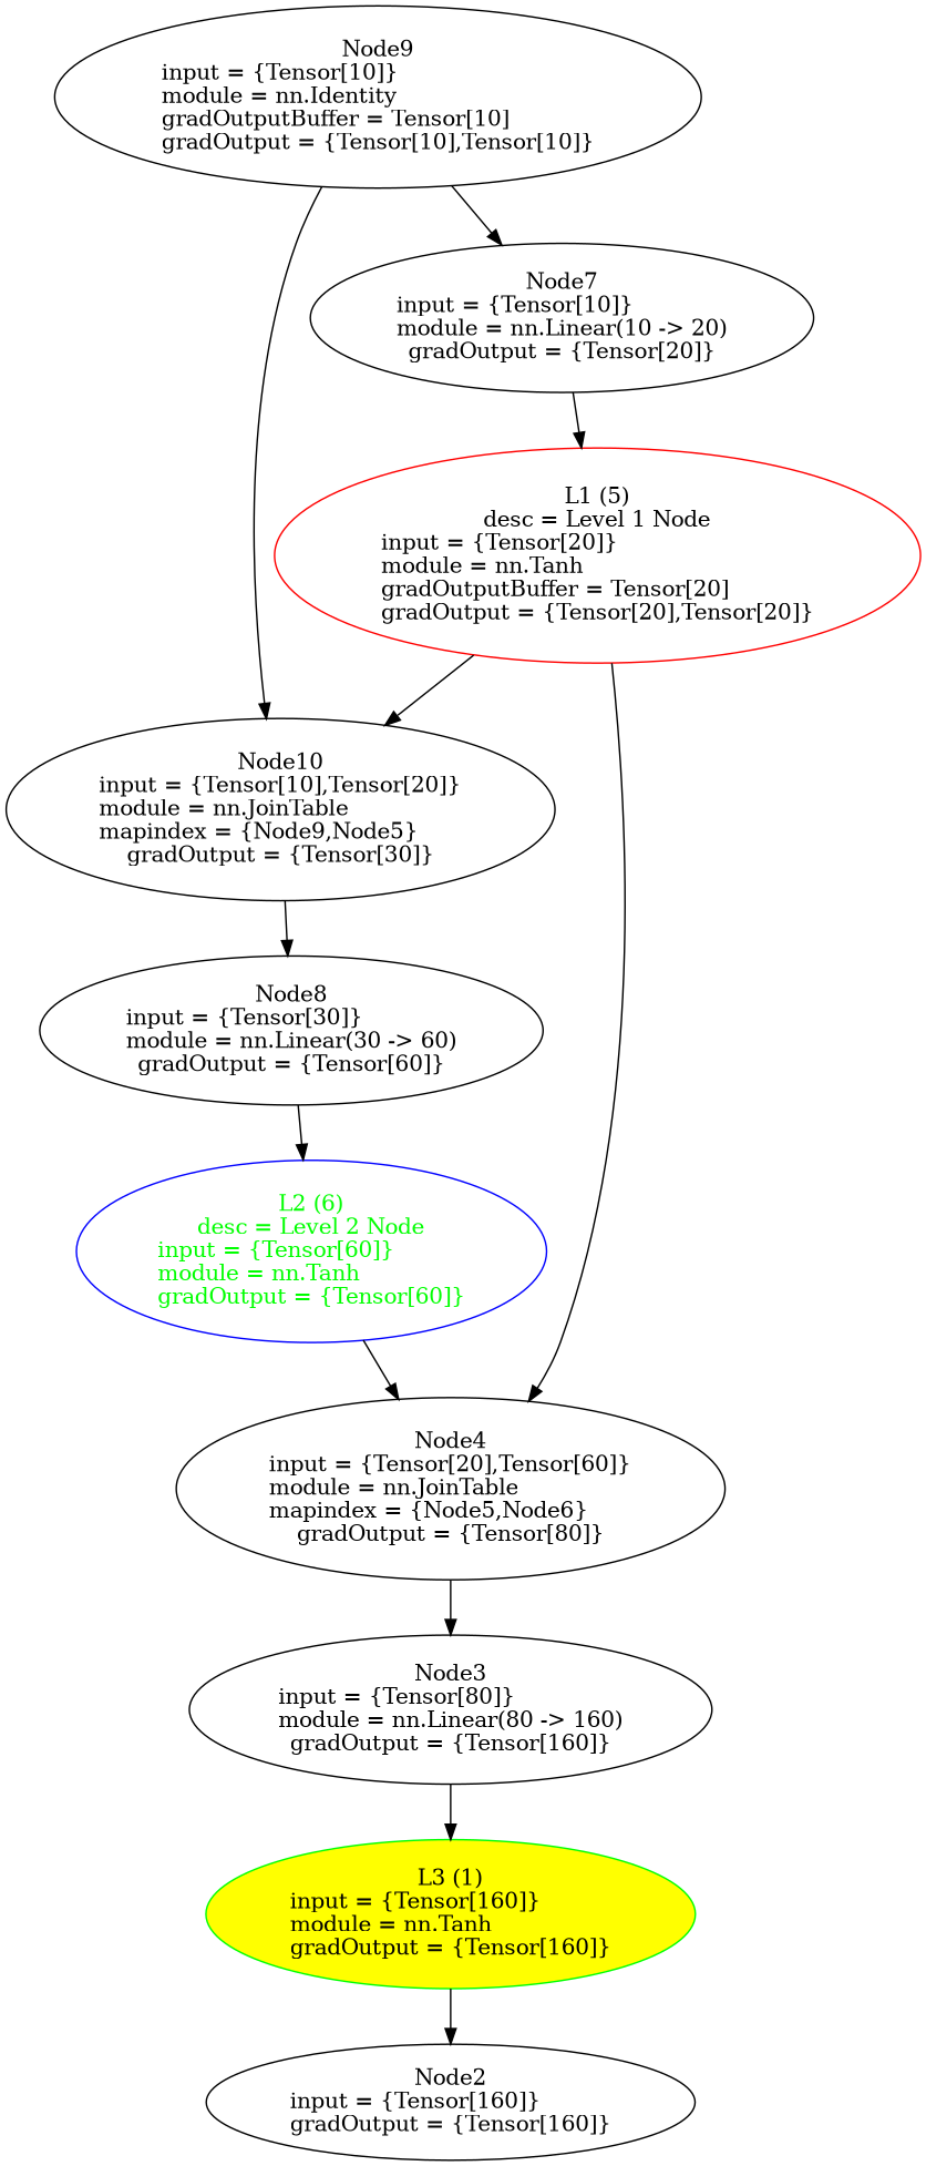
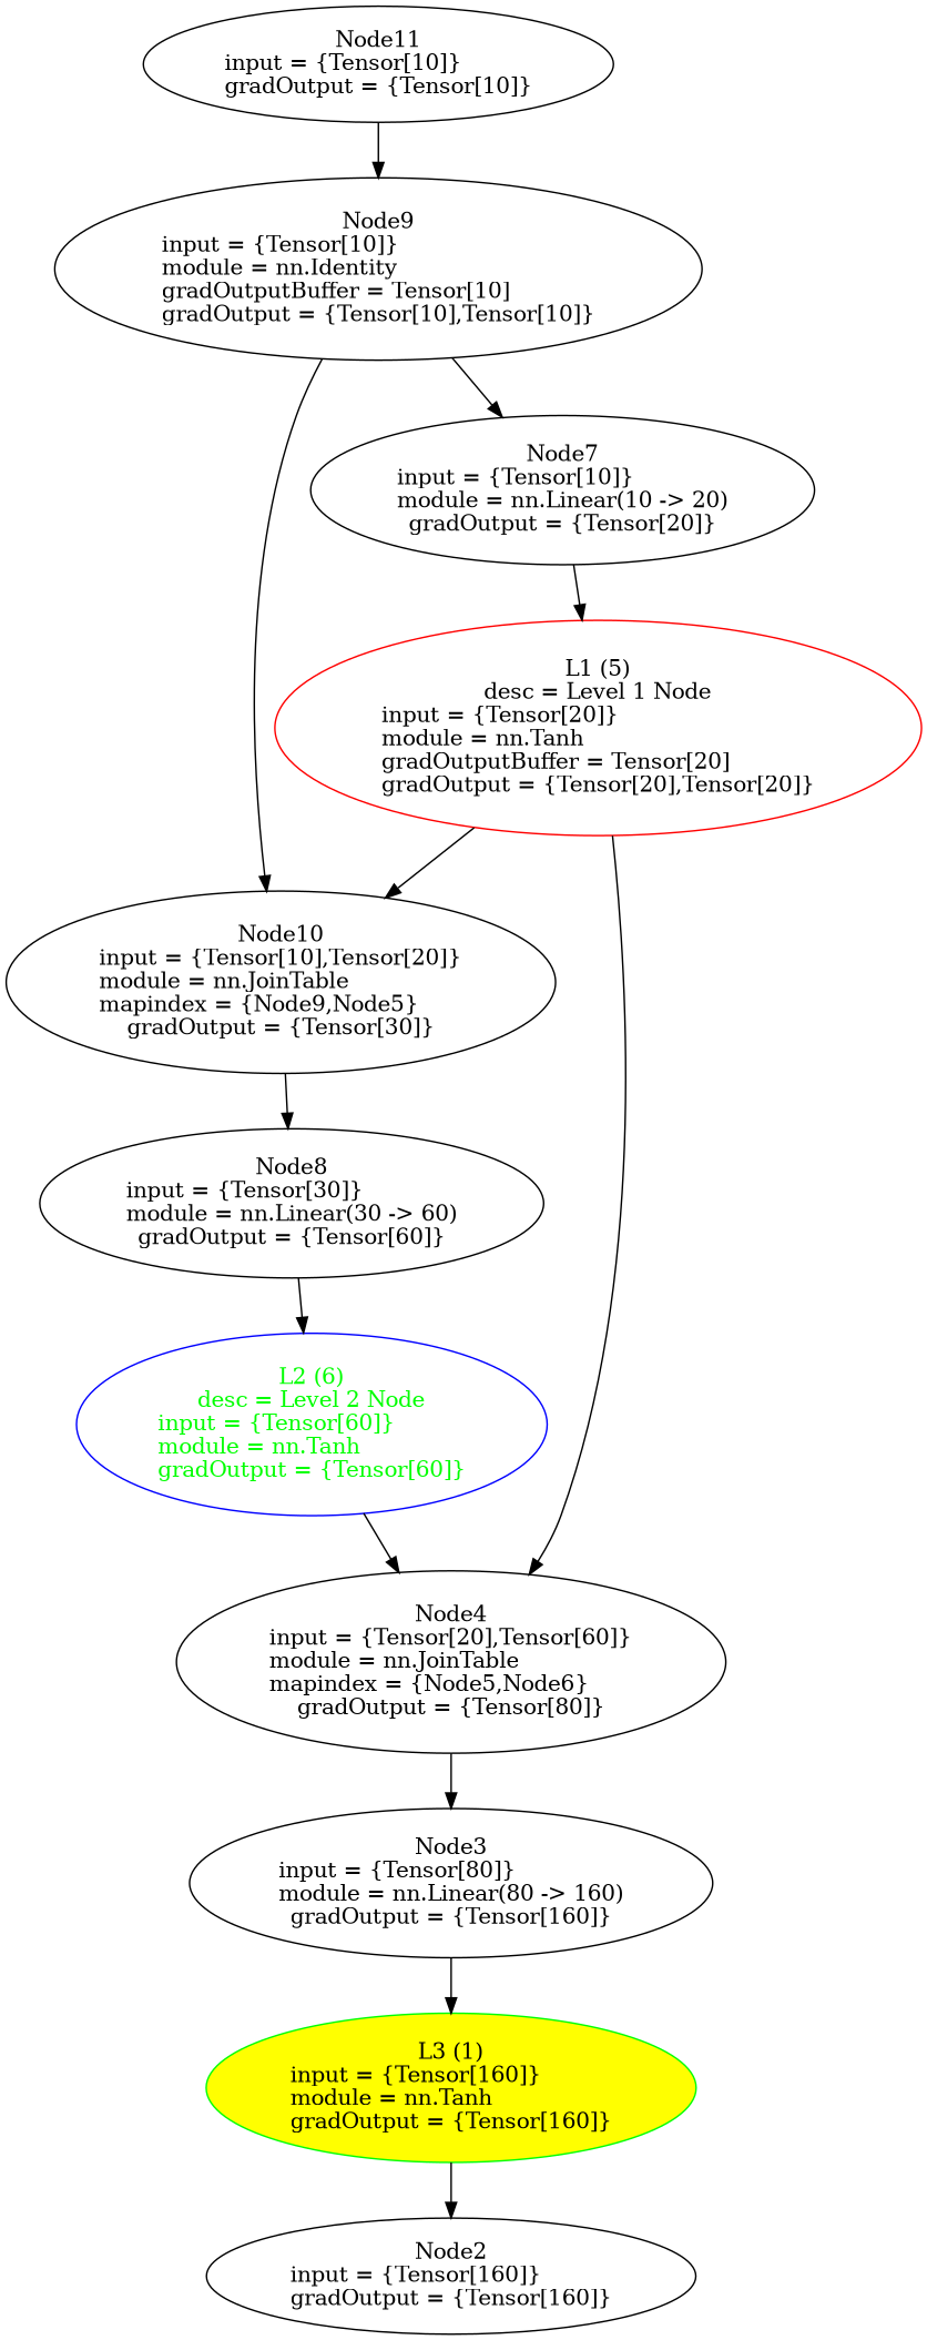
  digraph {
    node [shape=oval]
    n1 [color=green fillcolor=yellow height=1.3356 label="L3 (1)\ninput = {Tensor[160]}\lmodule = nn.Tanh\lgradOutput = {Tensor[160]}" style=filled width=3.4842]
    n2 [height=1.041 label="Node2\ninput = {Tensor[160]}\lgradOutput = {Tensor[160]}" width=3.4842]
    n3 [height=1.3356 label="Node3\ninput = {Tensor[80]}\lmodule = nn.Linear(80 -> 160)\lgradOutput = {Tensor[160]}" width=3.7508]
    n4 [height=1.6303 label="Node4\ninput = {Tensor[20],Tensor[60]}\lmodule = nn.JoinTable\lmapindex = {Node5,Node6}\lgradOutput = {Tensor[80]}" width=3.956]
    n5 [color=red height=1.9249 label="L1 (5)\ndesc = Level 1 Node\ninput = {Tensor[20]}\lmodule = nn.Tanh\lgradOutputBuffer = Tensor[20]\lgradOutput = {Tensor[20],Tensor[20]}" width=4.647]
    n6 [height=1.6303 label="Node10\ninput = {Tensor[10],Tensor[20]}\lmodule = nn.JoinTable\lmapindex = {Node9,Node5}\lgradOutput = {Tensor[30]}" width=3.956]
    n7 [height=1.3356 label="Node8\ninput = {Tensor[30]}\lmodule = nn.Linear(30 -> 60)\lgradOutput = {Tensor[60]}" width=3.6126]
    n8 [color=blue fontcolor=green height=1.6303 label="L2 (6)\ndesc = Level 2 Node\ninput = {Tensor[60]}\lmodule = nn.Tanh\lgradOutput = {Tensor[60]}" width=3.346]
    n9 [height=1.3356 label="Node7\ninput = {Tensor[10]}\lmodule = nn.Linear(10 -> 20)\lgradOutput = {Tensor[20]}" width=3.6126]
    n10 [height=1.6303 label="Node9\ninput = {Tensor[10]}\lmodule = nn.Identity\lgradOutputBuffer = Tensor[10]\lgradOutput = {Tensor[10],Tensor[10]}" width=4.647]
+   n11 [height=1.041 label="Node11\ninput = {Tensor[10]}\lgradOutput = {Tensor[10]}" width=3.346]
    n1 -> n2
    n3 -> n1
    n4 -> n3
    n5 -> n4
    n5 -> n6
    n6 -> n7
    n7 -> n8
    n8 -> n4
    n9 -> n5
    n10 -> n6
    n10 -> n9
+   n11 -> n10
  }
